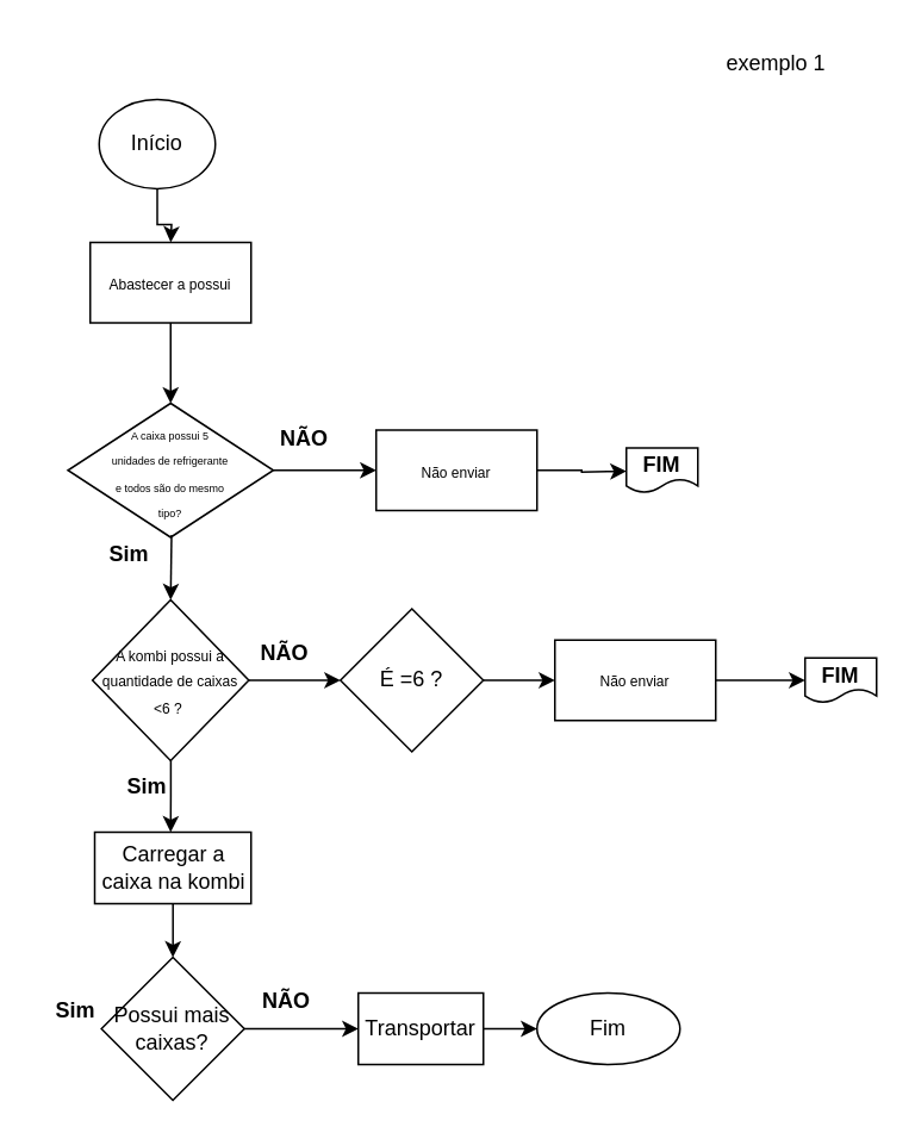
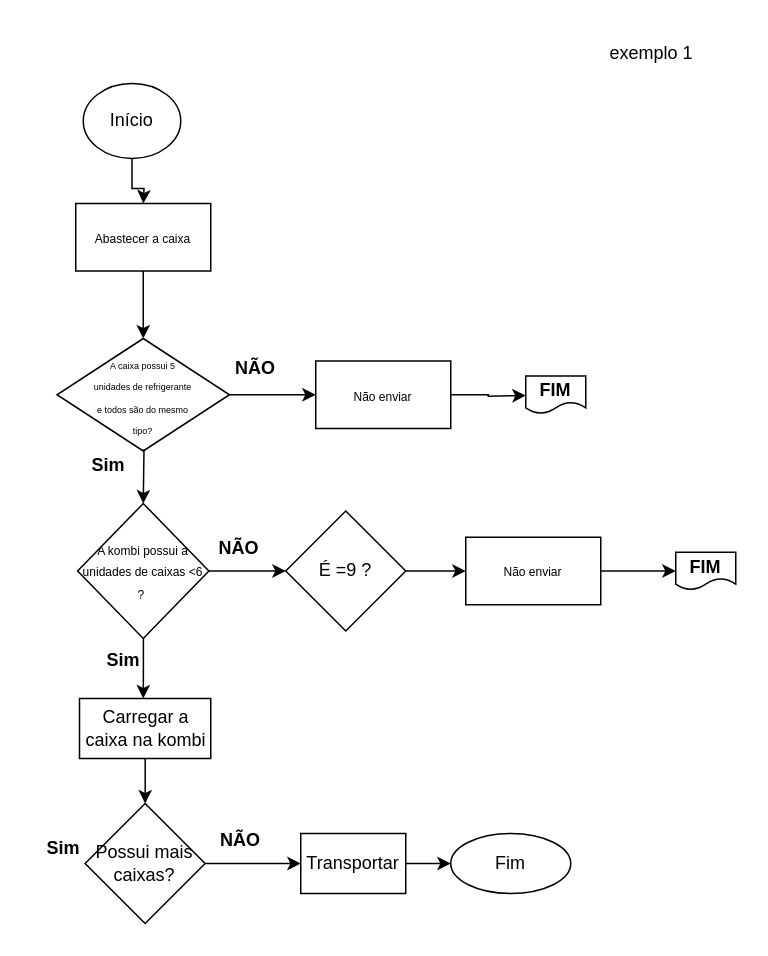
  <mxCell id="0" />
  <mxCell id="1" parent="0" />
  <mxCell id="2" style="edgeStyle=orthogonalEdgeStyle;rounded=0;orthogonalLoop=1;jettySize=auto;html=1;" edge="1" parent="1" source="3"><mxGeometry relative="1" as="geometry"><mxPoint x="95" y="135" as="targetPoint" /></mxGeometry></mxCell>
  <mxCell id="3" value="Início" style="ellipse;whiteSpace=wrap;html=1;" vertex="1" parent="1"><mxGeometry x="55" y="55" width="65" height="50" as="geometry" /></mxCell>
  <mxCell id="4" value="exemplo 1" style="text;html=1;strokeColor=none;fillColor=none;align=center;verticalAlign=middle;whiteSpace=wrap;rounded=0;" vertex="1" parent="1"><mxGeometry x="384" y="20" width="100" height="30" as="geometry" /></mxCell>
  <mxCell id="5" style="edgeStyle=orthogonalEdgeStyle;rounded=0;orthogonalLoop=1;jettySize=auto;html=1;" edge="1" parent="1" source="6"><mxGeometry relative="1" as="geometry"><mxPoint x="210" y="262.5" as="targetPoint" /></mxGeometry></mxCell>
  <mxCell id="6" value="" style="rhombus;whiteSpace=wrap;html=1;" vertex="1" parent="1"><mxGeometry x="37.5" y="225" width="115" height="75" as="geometry" /></mxCell>
  <mxCell id="7" style="edgeStyle=orthogonalEdgeStyle;rounded=0;orthogonalLoop=1;jettySize=auto;html=1;exitX=1.04;exitY=0.123;exitDx=0;exitDy=0;exitPerimeter=0;" edge="1" parent="1" source="11"><mxGeometry relative="1" as="geometry"><mxPoint x="95" y="335" as="targetPoint" /><mxPoint x="95" y="305" as="sourcePoint" /></mxGeometry></mxCell>
  <mxCell id="8" value="&lt;font style=&quot;font-size: 6px&quot;&gt;&lt;font&gt;A caixa possui 5 unidades d&lt;/font&gt;&lt;font&gt;e refrigerante e todos são do mesmo tipo?&lt;/font&gt;&lt;/font&gt;" style="text;html=1;strokeColor=none;fillColor=none;align=center;verticalAlign=middle;whiteSpace=wrap;rounded=0;" vertex="1" parent="1"><mxGeometry x="60" y="237.5" width="70" height="50" as="geometry" /></mxCell>
  <mxCell id="9" style="edgeStyle=orthogonalEdgeStyle;rounded=0;orthogonalLoop=1;jettySize=auto;html=1;" edge="1" parent="1" source="10"><mxGeometry relative="1" as="geometry"><mxPoint x="95" y="225" as="targetPoint" /></mxGeometry></mxCell>
- <mxCell id="10" value="&lt;font style=&quot;font-size: 8px&quot;&gt;Abastecer a possui&lt;/font&gt;" style="rounded=0;whiteSpace=wrap;html=1;" vertex="1" parent="1"><mxGeometry x="50" y="135" width="90" height="45" as="geometry" /></mxCell>
+ <mxCell id="10" value="&lt;font style=&quot;font-size: 8px&quot;&gt;Abastecer a caixa&lt;/font&gt;" style="rounded=0;whiteSpace=wrap;html=1;" vertex="1" parent="1"><mxGeometry x="50" y="135" width="90" height="45" as="geometry" /></mxCell>
  <mxCell id="11" value="&lt;b&gt;Sim&lt;/b&gt;" style="text;html=1;strokeColor=none;fillColor=none;align=center;verticalAlign=middle;whiteSpace=wrap;rounded=0;" vertex="1" parent="1"><mxGeometry x="50" y="295" width="43.75" height="30" as="geometry" /></mxCell>
  <mxCell id="12" style="edgeStyle=orthogonalEdgeStyle;rounded=0;orthogonalLoop=1;jettySize=auto;html=1;" edge="1" parent="1" source="14"><mxGeometry relative="1" as="geometry"><mxPoint x="95" y="465" as="targetPoint" /></mxGeometry></mxCell>
  <mxCell id="13" style="edgeStyle=orthogonalEdgeStyle;rounded=0;orthogonalLoop=1;jettySize=auto;html=1;" edge="1" parent="1" source="14"><mxGeometry relative="1" as="geometry"><mxPoint x="190" y="380" as="targetPoint" /></mxGeometry></mxCell>
- <mxCell id="14" value="&lt;font style=&quot;font-size: 8px&quot;&gt;A kombi possui a quantidade de caixas &amp;lt;6 ?&amp;nbsp;&lt;/font&gt;" style="rhombus;whiteSpace=wrap;html=1;" vertex="1" parent="1"><mxGeometry x="51.25" y="335" width="87.5" height="90" as="geometry" /></mxCell>
+ <mxCell id="14" value="&lt;font style=&quot;font-size: 8px&quot;&gt;A kombi possui a unidades de caixas &amp;lt;6 ?&amp;nbsp;&lt;/font&gt;" style="rhombus;whiteSpace=wrap;html=1;" vertex="1" parent="1"><mxGeometry x="51.25" y="335" width="87.5" height="90" as="geometry" /></mxCell>
  <mxCell id="15" value="&lt;b&gt;NÃO&lt;/b&gt;" style="text;html=1;strokeColor=none;fillColor=none;align=center;verticalAlign=middle;whiteSpace=wrap;rounded=0;" vertex="1" parent="1"><mxGeometry x="150" y="235" width="40" height="20" as="geometry" /></mxCell>
  <mxCell id="16" style="edgeStyle=orthogonalEdgeStyle;rounded=0;orthogonalLoop=1;jettySize=auto;html=1;" edge="1" parent="1" source="17"><mxGeometry relative="1" as="geometry"><mxPoint x="350" y="263" as="targetPoint" /></mxGeometry></mxCell>
  <mxCell id="17" value="&lt;font style=&quot;font-size: 8px&quot;&gt;Não enviar&lt;/font&gt;" style="rounded=0;whiteSpace=wrap;html=1;" vertex="1" parent="1"><mxGeometry x="210" y="240" width="90" height="45" as="geometry" /></mxCell>
  <mxCell id="18" value="" style="shape=document;whiteSpace=wrap;html=1;boundedLbl=1;" vertex="1" parent="1"><mxGeometry x="350" y="250" width="40" height="25" as="geometry" /></mxCell>
  <mxCell id="19" value="&lt;b&gt;FIM&lt;/b&gt;" style="text;html=1;strokeColor=none;fillColor=none;align=center;verticalAlign=middle;whiteSpace=wrap;rounded=0;" vertex="1" parent="1"><mxGeometry x="350" y="250" width="40" height="20" as="geometry" /></mxCell>
  <mxCell id="20" style="edgeStyle=orthogonalEdgeStyle;rounded=0;orthogonalLoop=1;jettySize=auto;html=1;" edge="1" parent="1" source="21"><mxGeometry relative="1" as="geometry"><mxPoint x="96.25" y="535" as="targetPoint" /></mxGeometry></mxCell>
  <mxCell id="21" value="Carregar a caixa na kombi" style="rounded=0;whiteSpace=wrap;html=1;" vertex="1" parent="1"><mxGeometry x="52.5" y="465" width="87.5" height="40" as="geometry" /></mxCell>
  <mxCell id="22" style="edgeStyle=orthogonalEdgeStyle;rounded=0;orthogonalLoop=1;jettySize=auto;html=1;" edge="1" parent="1" source="23"><mxGeometry relative="1" as="geometry"><mxPoint x="310" y="380" as="targetPoint" /></mxGeometry></mxCell>
- <mxCell id="23" value="É =6 ?" style="rhombus;whiteSpace=wrap;html=1;" vertex="1" parent="1"><mxGeometry x="190" y="340" width="80" height="80" as="geometry" /></mxCell>
+ <mxCell id="23" value="É =9 ?" style="rhombus;whiteSpace=wrap;html=1;" vertex="1" parent="1"><mxGeometry x="190" y="340" width="80" height="80" as="geometry" /></mxCell>
  <mxCell id="24" value="&lt;b&gt;NÃO&lt;/b&gt;" style="text;html=1;strokeColor=none;fillColor=none;align=center;verticalAlign=middle;whiteSpace=wrap;rounded=0;" vertex="1" parent="1"><mxGeometry x="138.75" y="355" width="40" height="20" as="geometry" /></mxCell>
  <mxCell id="25" value="&lt;b&gt;Sim&lt;/b&gt;" style="text;html=1;strokeColor=none;fillColor=none;align=center;verticalAlign=middle;whiteSpace=wrap;rounded=0;" vertex="1" parent="1"><mxGeometry x="60" y="425" width="43.75" height="30" as="geometry" /></mxCell>
  <mxCell id="26" style="edgeStyle=orthogonalEdgeStyle;rounded=0;orthogonalLoop=1;jettySize=auto;html=1;" edge="1" parent="1" source="27"><mxGeometry relative="1" as="geometry"><mxPoint x="450" y="380" as="targetPoint" /></mxGeometry></mxCell>
  <mxCell id="27" value="&lt;font style=&quot;font-size: 8px&quot;&gt;Não enviar&lt;/font&gt;" style="rounded=0;whiteSpace=wrap;html=1;" vertex="1" parent="1"><mxGeometry x="310" y="357.5" width="90" height="45" as="geometry" /></mxCell>
  <mxCell id="28" style="edgeStyle=orthogonalEdgeStyle;rounded=0;orthogonalLoop=1;jettySize=auto;html=1;" edge="1" parent="1" source="29"><mxGeometry relative="1" as="geometry"><mxPoint x="200" y="575" as="targetPoint" /></mxGeometry></mxCell>
  <mxCell id="29" value="Possui mais caixas?" style="rhombus;whiteSpace=wrap;html=1;" vertex="1" parent="1"><mxGeometry x="56.25" y="535" width="80" height="80" as="geometry" /></mxCell>
  <mxCell id="30" value="&lt;b&gt;NÃO&lt;/b&gt;" style="text;html=1;strokeColor=none;fillColor=none;align=center;verticalAlign=middle;whiteSpace=wrap;rounded=0;" vertex="1" parent="1"><mxGeometry x="140" y="550" width="40" height="20" as="geometry" /></mxCell>
  <mxCell id="31" style="edgeStyle=orthogonalEdgeStyle;rounded=0;orthogonalLoop=1;jettySize=auto;html=1;" edge="1" parent="1" source="32"><mxGeometry relative="1" as="geometry"><mxPoint x="300" y="575" as="targetPoint" /></mxGeometry></mxCell>
  <mxCell id="32" value="Transportar" style="rounded=0;whiteSpace=wrap;html=1;" vertex="1" parent="1"><mxGeometry x="200" y="555" width="70" height="40" as="geometry" /></mxCell>
  <mxCell id="33" value="&lt;b&gt;Sim&lt;/b&gt;" style="text;html=1;strokeColor=none;fillColor=none;align=center;verticalAlign=middle;whiteSpace=wrap;rounded=0;" vertex="1" parent="1"><mxGeometry y="550" width="43.75" height="30" as="geometry" x="20" /></mxCell>
  <mxCell id="34" value="Fim" style="ellipse;whiteSpace=wrap;html=1;" vertex="1" parent="1"><mxGeometry x="300" y="555" width="80" height="40" as="geometry" /></mxCell>
  <mxCell id="35" value="" style="shape=document;whiteSpace=wrap;html=1;boundedLbl=1;" vertex="1" parent="1"><mxGeometry x="450" y="367.5" width="40" height="25" as="geometry" /></mxCell>
  <mxCell id="36" value="&lt;b&gt;FIM&lt;/b&gt;" style="text;html=1;strokeColor=none;fillColor=none;align=center;verticalAlign=middle;whiteSpace=wrap;rounded=0;" vertex="1" parent="1"><mxGeometry x="450" y="367.5" width="40" height="20" as="geometry" /></mxCell>
